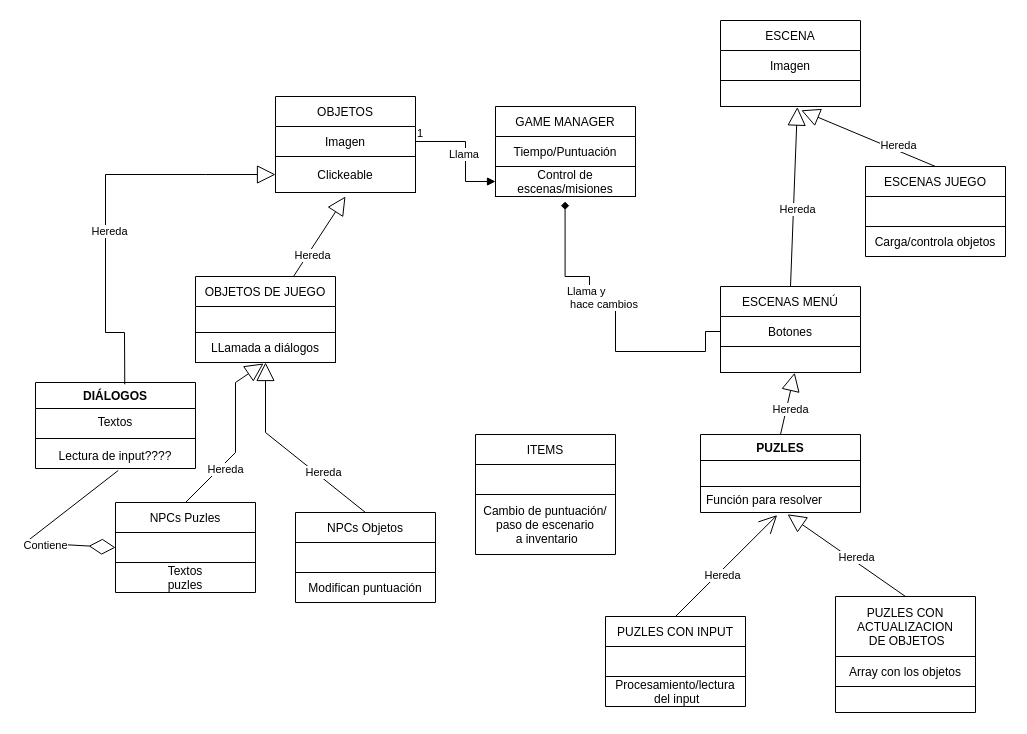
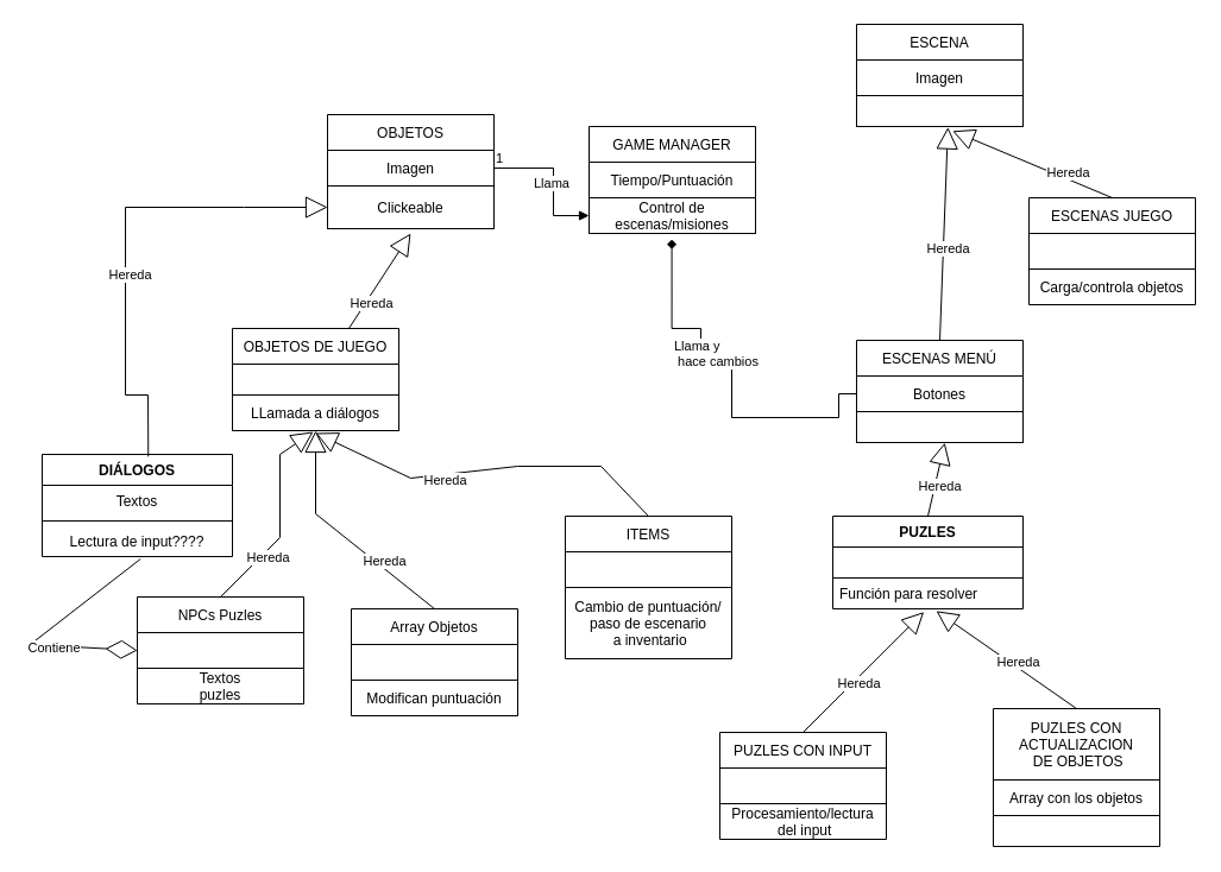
  <mxCell id="0" />
  <mxCell id="1" parent="0" />
  <mxCell id="2" value="OBJETOS" style="swimlane;fontStyle=0;childLayout=stackLayout;horizontal=1;startSize=30;horizontalStack=0;resizeParent=1;resizeParentMax=0;resizeLast=0;collapsible=1;marginBottom=0;" parent="1" vertex="1"><mxGeometry x="270" y="96" width="140" height="96" as="geometry" /></mxCell>
  <mxCell id="3" value="Imagen" style="text;strokeColor=none;fillColor=none;align=center;verticalAlign=middle;spacingLeft=4;spacingRight=4;overflow=hidden;points=[[0,0.5],[1,0.5]];portConstraint=eastwest;rotatable=0;" parent="2" vertex="1"><mxGeometry y="30" width="140" height="30" as="geometry" /></mxCell>
  <mxCell id="4" value="Clickeable" style="text;strokeColor=default;fillColor=none;align=center;verticalAlign=middle;spacingLeft=4;spacingRight=4;overflow=hidden;rotatable=0;points=[[0,0.5],[1,0.5]];portConstraint=eastwest;" parent="2" vertex="1"><mxGeometry y="60" width="140" height="36" as="geometry" /></mxCell>
  <mxCell id="5" value="NPCs Puzles" style="swimlane;fontStyle=0;childLayout=stackLayout;horizontal=1;startSize=30;horizontalStack=0;resizeParent=1;resizeParentMax=0;resizeLast=0;collapsible=1;marginBottom=0;" parent="1" vertex="1"><mxGeometry x="110" y="502" width="140" height="90" as="geometry"><mxRectangle y="1120" width="60" height="30" as="alternateBounds" /></mxGeometry></mxCell>
  <mxCell id="6" value="  " style="text;strokeColor=default;fillColor=none;align=center;verticalAlign=middle;spacingLeft=4;spacingRight=4;overflow=hidden;points=[[0,0.5],[1,0.5]];portConstraint=eastwest;rotatable=0;" parent="5" vertex="1"><mxGeometry y="30" width="140" height="30" as="geometry" /></mxCell>
  <mxCell id="7" value="Textos &#10;puzles" style="text;strokeColor=none;fillColor=none;align=center;verticalAlign=middle;spacingLeft=4;spacingRight=4;overflow=hidden;points=[[0,0.5],[1,0.5]];portConstraint=eastwest;rotatable=0;" parent="5" vertex="1"><mxGeometry y="60" width="140" height="30" as="geometry" /></mxCell>
  <mxCell id="8" value="ITEMS" style="swimlane;fontStyle=0;childLayout=stackLayout;horizontal=1;startSize=30;horizontalStack=0;resizeParent=1;resizeParentMax=0;resizeLast=0;collapsible=1;marginBottom=0;" parent="1" vertex="1"><mxGeometry x="470" y="434" width="140" height="120" as="geometry" /></mxCell>
  <mxCell id="9" value="  " style="text;strokeColor=default;fillColor=none;align=center;verticalAlign=middle;spacingLeft=4;spacingRight=4;overflow=hidden;points=[[0,0.5],[1,0.5]];portConstraint=eastwest;rotatable=0;" parent="8" vertex="1"><mxGeometry y="30" width="140" height="30" as="geometry" /></mxCell>
  <mxCell id="10" value="Cambio de puntuación/&#10;paso de escenario&#10; a inventario" style="text;strokeColor=none;fillColor=none;align=center;verticalAlign=middle;spacingLeft=4;spacingRight=4;overflow=hidden;points=[[0,0.5],[1,0.5]];portConstraint=eastwest;rotatable=0;" parent="8" vertex="1"><mxGeometry y="60" width="140" height="60" as="geometry" /></mxCell>
  <mxCell id="11" value="GAME MANAGER" style="swimlane;fontStyle=0;childLayout=stackLayout;horizontal=1;startSize=30;horizontalStack=0;resizeParent=1;resizeParentMax=0;resizeLast=0;collapsible=1;marginBottom=0;" parent="1" vertex="1"><mxGeometry x="490" y="106" width="140" height="90" as="geometry"><mxRectangle x="540" y="20" width="130" height="30" as="alternateBounds" /></mxGeometry></mxCell>
  <mxCell id="12" value="Tiempo/Puntuación" style="text;strokeColor=none;fillColor=none;align=center;verticalAlign=middle;spacingLeft=4;spacingRight=4;overflow=hidden;points=[[0,0.5],[1,0.5]];portConstraint=eastwest;rotatable=0;" parent="11" vertex="1"><mxGeometry y="30" width="140" height="30" as="geometry" /></mxCell>
  <mxCell id="13" value="Control de&#10;escenas/misiones" style="text;strokeColor=default;fillColor=none;align=center;verticalAlign=middle;spacingLeft=4;spacingRight=4;overflow=hidden;points=[[0,0.5],[1,0.5]];portConstraint=eastwest;rotatable=0;" parent="11" vertex="1"><mxGeometry y="60" width="140" height="30" as="geometry" /></mxCell>
  <mxCell id="14" value="ESCENA" style="swimlane;fontStyle=0;childLayout=stackLayout;horizontal=1;startSize=30;horizontalStack=0;resizeParent=1;resizeParentMax=0;resizeLast=0;collapsible=1;marginBottom=0;" parent="1" vertex="1"><mxGeometry x="715" y="20" width="140" height="86" as="geometry" /></mxCell>
  <mxCell id="15" value="Imagen" style="text;strokeColor=none;fillColor=none;align=center;verticalAlign=middle;spacingLeft=4;spacingRight=4;overflow=hidden;points=[[0,0.5],[1,0.5]];portConstraint=eastwest;rotatable=0;" parent="14" vertex="1"><mxGeometry y="30" width="140" height="30" as="geometry" /></mxCell>
  <mxCell id="16" value="  " style="text;strokeColor=default;fillColor=none;align=left;verticalAlign=top;spacingLeft=4;spacingRight=4;overflow=hidden;rotatable=0;points=[[0,0.5],[1,0.5]];portConstraint=eastwest;" parent="14" vertex="1"><mxGeometry y="60" width="140" height="26" as="geometry" /></mxCell>
  <mxCell id="17" value="ESCENAS MENÚ" style="swimlane;fontStyle=0;childLayout=stackLayout;horizontal=1;startSize=30;horizontalStack=0;resizeParent=1;resizeParentMax=0;resizeLast=0;collapsible=1;marginBottom=0;" parent="1" vertex="1"><mxGeometry x="715" y="286" width="140" height="86" as="geometry" /></mxCell>
  <mxCell id="18" value="Botones" style="text;strokeColor=none;fillColor=none;align=center;verticalAlign=middle;spacingLeft=4;spacingRight=4;overflow=hidden;points=[[0,0.5],[1,0.5]];portConstraint=eastwest;rotatable=0;" parent="17" vertex="1"><mxGeometry y="30" width="140" height="30" as="geometry" /></mxCell>
  <mxCell id="19" value="  " style="text;strokeColor=default;fillColor=none;align=left;verticalAlign=top;spacingLeft=4;spacingRight=4;overflow=hidden;rotatable=0;points=[[0,0.5],[1,0.5]];portConstraint=eastwest;" parent="17" vertex="1"><mxGeometry y="60" width="140" height="26" as="geometry" /></mxCell>
  <mxCell id="20" value="ESCENAS JUEGO" style="swimlane;fontStyle=0;childLayout=stackLayout;horizontal=1;startSize=30;horizontalStack=0;resizeParent=1;resizeParentMax=0;resizeLast=0;collapsible=1;marginBottom=0;" parent="1" vertex="1"><mxGeometry x="860" y="166" width="140" height="90" as="geometry" /></mxCell>
  <mxCell id="21" value="  " style="text;strokeColor=default;fillColor=none;align=center;verticalAlign=middle;spacingLeft=4;spacingRight=4;overflow=hidden;points=[[0,0.5],[1,0.5]];portConstraint=eastwest;rotatable=0;" parent="20" vertex="1"><mxGeometry y="30" width="140" height="30" as="geometry" /></mxCell>
  <mxCell id="22" value="Carga/controla objetos" style="text;strokeColor=none;fillColor=none;align=center;verticalAlign=middle;spacingLeft=4;spacingRight=4;overflow=hidden;points=[[0,0.5],[1,0.5]];portConstraint=eastwest;rotatable=0;" parent="20" vertex="1"><mxGeometry y="60" width="140" height="30" as="geometry" /></mxCell>
  <mxCell id="23" value="PUZLES CON INPUT" style="swimlane;fontStyle=0;childLayout=stackLayout;horizontal=1;startSize=30;horizontalStack=0;resizeParent=1;resizeParentMax=0;resizeLast=0;collapsible=1;marginBottom=0;" parent="1" vertex="1"><mxGeometry x="600" y="616" width="140" height="90" as="geometry" /></mxCell>
  <mxCell id="24" value="  " style="text;strokeColor=default;fillColor=none;align=left;verticalAlign=middle;spacingLeft=4;spacingRight=4;overflow=hidden;points=[[0,0.5],[1,0.5]];portConstraint=eastwest;rotatable=0;" parent="23" vertex="1"><mxGeometry y="30" width="140" height="30" as="geometry" /></mxCell>
  <mxCell id="25" value="Procesamiento/lectura&#10; del input" style="text;strokeColor=none;fillColor=none;align=center;verticalAlign=middle;spacingLeft=4;spacingRight=4;overflow=hidden;points=[[0,0.5],[1,0.5]];portConstraint=eastwest;rotatable=0;" parent="23" vertex="1"><mxGeometry y="60" width="140" height="30" as="geometry" /></mxCell>
  <mxCell id="26" value="PUZLES CON &#10;ACTUALIZACION&#10; DE OBJETOS" style="swimlane;fontStyle=0;childLayout=stackLayout;horizontal=1;startSize=60;horizontalStack=0;resizeParent=1;resizeParentMax=0;resizeLast=0;collapsible=1;marginBottom=0;" parent="1" vertex="1"><mxGeometry x="830" y="596" width="140" height="116" as="geometry" /></mxCell>
  <mxCell id="27" value="Array con los objetos" style="text;strokeColor=default;fillColor=none;align=center;verticalAlign=middle;spacingLeft=4;spacingRight=4;overflow=hidden;points=[[0,0.5],[1,0.5]];portConstraint=eastwest;rotatable=0;" parent="26" vertex="1"><mxGeometry y="60" width="140" height="30" as="geometry" /></mxCell>
  <mxCell id="28" value="  " style="text;strokeColor=none;fillColor=none;align=left;verticalAlign=top;spacingLeft=4;spacingRight=4;overflow=hidden;rotatable=0;points=[[0,0.5],[1,0.5]];portConstraint=eastwest;" parent="26" vertex="1"><mxGeometry y="90" width="140" height="26" as="geometry" /></mxCell>
  <mxCell id="29" value="OBJETOS DE JUEGO" style="swimlane;fontStyle=0;childLayout=stackLayout;horizontal=1;startSize=30;horizontalStack=0;resizeParent=1;resizeParentMax=0;resizeLast=0;collapsible=1;marginBottom=0;" parent="1" vertex="1"><mxGeometry x="190" y="276" width="140" height="86" as="geometry"><mxRectangle x="90" y="910" width="150" height="30" as="alternateBounds" /></mxGeometry></mxCell>
  <mxCell id="30" value="  " style="text;strokeColor=none;fillColor=none;align=left;verticalAlign=top;spacingLeft=4;spacingRight=4;overflow=hidden;rotatable=0;points=[[0,0.5],[1,0.5]];portConstraint=eastwest;" parent="29" vertex="1"><mxGeometry y="30" width="140" height="26" as="geometry" /></mxCell>
  <mxCell id="31" value="LLamada a diálogos" style="text;strokeColor=default;fillColor=none;align=center;verticalAlign=middle;spacingLeft=4;spacingRight=4;overflow=hidden;points=[[0,0.5],[1,0.5]];portConstraint=eastwest;rotatable=0;" parent="29" vertex="1"><mxGeometry y="56" width="140" height="30" as="geometry" /></mxCell>
  <mxCell id="32" value="Llama" style="endArrow=block;endFill=1;html=1;edgeStyle=orthogonalEdgeStyle;align=left;verticalAlign=top;rounded=0;exitX=1;exitY=0.5;exitDx=0;exitDy=0;entryX=0;entryY=0.5;entryDx=0;entryDy=0;" parent="1" source="3" edge="1"><mxGeometry x="-0.471" relative="1" as="geometry"><mxPoint x="490" y="406" as="sourcePoint" /><mxPoint x="490" y="181" as="targetPoint" /><Array as="points"><mxPoint x="460" y="141" /><mxPoint x="460" y="181" /></Array><mxPoint as="offset" /></mxGeometry></mxCell>
  <mxCell id="33" value="1" style="edgeLabel;resizable=0;html=1;align=left;verticalAlign=bottom;" parent="32" connectable="0" vertex="1"><mxGeometry x="-1" relative="1" as="geometry" /></mxCell>
  <mxCell id="34" value="Hereda" style="endArrow=block;endSize=16;endFill=0;html=1;rounded=0;exitX=0.5;exitY=0;exitDx=0;exitDy=0;entryX=0.486;entryY=1.033;entryDx=0;entryDy=0;entryPerimeter=0;" parent="1" source="5" target="31" edge="1"><mxGeometry x="-0.418" y="-5" width="160" relative="1" as="geometry"><mxPoint x="490" y="406" as="sourcePoint" /><mxPoint x="338" y="337" as="targetPoint" /><mxPoint as="offset" /><Array as="points"><mxPoint x="230" y="452" /><mxPoint x="230" y="382" /></Array></mxGeometry></mxCell>
+ <mxCell id="35" value="Hereda" style="endArrow=block;endSize=16;endFill=0;html=1;rounded=0;exitX=0.5;exitY=0;exitDx=0;exitDy=0;entryX=0.5;entryY=1.067;entryDx=0;entryDy=0;entryPerimeter=0;" parent="1" source="8" target="31" edge="1"><mxGeometry x="0.238" y="5" width="160" relative="1" as="geometry"><mxPoint x="260" y="496" as="sourcePoint" /><mxPoint x="340" y="336" as="targetPoint" /><mxPoint as="offset" /><Array as="points"><mxPoint x="500" y="392" /><mxPoint x="430" y="392" /><mxPoint x="340" y="402" /></Array></mxGeometry></mxCell>
  <mxCell id="36" value="DIÁLOGOS" style="swimlane;fontStyle=1;align=center;verticalAlign=top;childLayout=stackLayout;horizontal=1;startSize=26;horizontalStack=0;resizeParent=1;resizeParentMax=0;resizeLast=0;collapsible=1;marginBottom=0;strokeColor=default;fillColor=none;" parent="1" vertex="1"><mxGeometry x="30" y="382" width="160" height="86" as="geometry" /></mxCell>
  <mxCell id="37" value="Textos" style="text;strokeColor=none;fillColor=none;align=center;verticalAlign=middle;spacingLeft=4;spacingRight=4;overflow=hidden;rotatable=0;points=[[0,0.5],[1,0.5]];portConstraint=eastwest;" parent="36" vertex="1"><mxGeometry y="26" width="160" height="26" as="geometry" /></mxCell>
  <mxCell id="38" value="" style="line;strokeWidth=1;fillColor=none;align=left;verticalAlign=middle;spacingTop=-1;spacingLeft=3;spacingRight=3;rotatable=0;labelPosition=right;points=[];portConstraint=eastwest;" parent="36" vertex="1"><mxGeometry y="52" width="160" height="8" as="geometry" /></mxCell>
  <mxCell id="39" value="Lectura de input????" style="text;strokeColor=none;fillColor=none;align=center;verticalAlign=middle;spacingLeft=4;spacingRight=4;overflow=hidden;rotatable=0;points=[[0,0.5],[1,0.5]];portConstraint=eastwest;" parent="36" vertex="1"><mxGeometry y="60" width="160" height="26" as="geometry" /></mxCell>
  <mxCell id="40" value="Hereda" style="endArrow=block;endSize=16;endFill=0;html=1;rounded=0;exitX=0.5;exitY=0;exitDx=0;exitDy=0;entryX=0.549;entryY=1.023;entryDx=0;entryDy=0;entryPerimeter=0;" parent="1" source="17" edge="1" target="16"><mxGeometry x="-0.139" y="-4" width="160" relative="1" as="geometry"><mxPoint x="260" y="496" as="sourcePoint" /><mxPoint x="860" y="-54" as="targetPoint" /><mxPoint as="offset" /></mxGeometry></mxCell>
  <mxCell id="41" value="Hereda" style="endArrow=block;endSize=16;endFill=0;html=1;rounded=0;exitX=0.5;exitY=0;exitDx=0;exitDy=0;entryX=0.577;entryY=1.146;entryDx=0;entryDy=0;entryPerimeter=0;" parent="1" source="20" target="16" edge="1"><mxGeometry x="-0.418" y="-5" width="160" relative="1" as="geometry"><mxPoint x="470" y="496" as="sourcePoint" /><mxPoint x="350" y="338.01" as="targetPoint" /><mxPoint as="offset" /></mxGeometry></mxCell>
  <mxCell id="42" value="Llama y&lt;br&gt;&amp;nbsp;hace cambios" style="endArrow=diamond;endFill=1;html=1;edgeStyle=orthogonalEdgeStyle;align=left;verticalAlign=top;rounded=0;exitX=0;exitY=0.5;exitDx=0;exitDy=0;entryX=0.497;entryY=1.167;entryDx=0;entryDy=0;entryPerimeter=0;" parent="1" source="18" target="13" edge="1"><mxGeometry x="0.648" y="-20" relative="1" as="geometry"><mxPoint x="420" y="151" as="sourcePoint" /><mxPoint x="560" y="222.988" as="targetPoint" /><mxPoint x="-20" y="20" as="offset" /><Array as="points"><mxPoint x="700" y="331" /><mxPoint x="700" y="351" /><mxPoint x="610" y="351" /><mxPoint x="610" y="296" /><mxPoint x="584" y="296" /><mxPoint x="584" y="276" /><mxPoint x="560" y="276" /></Array></mxGeometry></mxCell>
  <mxCell id="43" value="PUZLES" style="swimlane;fontStyle=1;align=center;verticalAlign=top;childLayout=stackLayout;horizontal=1;startSize=26;horizontalStack=0;resizeParent=1;resizeParentMax=0;resizeLast=0;collapsible=1;marginBottom=0;strokeColor=default;fillColor=none;" parent="1" vertex="1"><mxGeometry x="695" y="434" width="160" height="78" as="geometry" /></mxCell>
  <mxCell id="44" value=" " style="text;strokeColor=default;fillColor=none;align=left;verticalAlign=top;spacingLeft=4;spacingRight=4;overflow=hidden;rotatable=0;points=[[0,0.5],[1,0.5]];portConstraint=eastwest;" parent="43" vertex="1"><mxGeometry y="26" width="160" height="26" as="geometry" /></mxCell>
  <mxCell id="45" value="Función para resolver" style="text;strokeColor=none;fillColor=none;align=left;verticalAlign=top;spacingLeft=4;spacingRight=4;overflow=hidden;rotatable=0;points=[[0,0.5],[1,0.5]];portConstraint=eastwest;" parent="43" vertex="1"><mxGeometry y="52" width="160" height="26" as="geometry" /></mxCell>
  <mxCell id="46" value="Hereda" style="endArrow=block;endSize=16;endFill=0;html=1;rounded=0;exitX=0.5;exitY=0;exitDx=0;exitDy=0;entryX=0.53;entryY=1.008;entryDx=0;entryDy=0;entryPerimeter=0;" parent="1" source="43" target="19" edge="1"><mxGeometry x="-0.139" y="-4" width="160" relative="1" as="geometry"><mxPoint x="740" y="316" as="sourcePoint" /><mxPoint x="780" y="376" as="targetPoint" /><mxPoint as="offset" /></mxGeometry></mxCell>
  <mxCell id="47" value="Hereda" style="endArrow=block;endSize=16;endFill=0;html=1;rounded=0;exitX=0.558;exitY=0.021;exitDx=0;exitDy=0;entryX=0;entryY=0.5;entryDx=0;entryDy=0;exitPerimeter=0;" parent="1" source="36" target="4" edge="1"><mxGeometry x="-0.139" y="-4" width="160" relative="1" as="geometry"><mxPoint x="740" y="316" as="sourcePoint" /><mxPoint x="826.02" y="195.01" as="targetPoint" /><mxPoint as="offset" /><Array as="points"><mxPoint x="119" y="332" /><mxPoint x="100" y="332" /><mxPoint x="100" y="174" /><mxPoint x="200" y="174" /></Array></mxGeometry></mxCell>
  <mxCell id="48" value="Hereda" style="endArrow=block;endSize=16;endFill=0;html=1;rounded=0;" parent="1" source="29" edge="1"><mxGeometry x="-0.418" y="-5" width="160" relative="1" as="geometry"><mxPoint x="410" y="535" as="sourcePoint" /><mxPoint x="340" y="196" as="targetPoint" /><mxPoint as="offset" /></mxGeometry></mxCell>
- <mxCell id="49" value="Hereda" style="endArrow=open;endSize=16;endFill=0;html=1;rounded=0;exitX=0.5;exitY=0;exitDx=0;exitDy=0;entryX=0.479;entryY=1.1;entryDx=0;entryDy=0;entryPerimeter=0;" parent="1" source="23" target="45" edge="1"><mxGeometry x="-0.139" y="-4" width="160" relative="1" as="geometry"><mxPoint x="785" y="444" as="sourcePoint" /><mxPoint x="780" y="546" as="targetPoint" /><mxPoint as="offset" /></mxGeometry></mxCell>
+ <mxCell id="49" value="Hereda" style="endArrow=block;endSize=16;endFill=0;html=1;rounded=0;exitX=0.5;exitY=0;exitDx=0;exitDy=0;entryX=0.479;entryY=1.1;entryDx=0;entryDy=0;entryPerimeter=0;" parent="1" source="23" target="45" edge="1"><mxGeometry x="-0.139" y="-4" width="160" relative="1" as="geometry"><mxPoint x="785" y="444" as="sourcePoint" /><mxPoint x="780" y="546" as="targetPoint" /><mxPoint as="offset" /></mxGeometry></mxCell>
  <mxCell id="50" value="Hereda" style="endArrow=block;endSize=16;endFill=0;html=1;rounded=0;entryX=0.544;entryY=1.069;entryDx=0;entryDy=0;entryPerimeter=0;exitX=0.5;exitY=0;exitDx=0;exitDy=0;" parent="1" source="26" target="45" edge="1"><mxGeometry x="-0.139" y="-4" width="160" relative="1" as="geometry"><mxPoint x="680" y="626" as="sourcePoint" /><mxPoint x="781.64" y="524.6" as="targetPoint" /><mxPoint as="offset" /></mxGeometry></mxCell>
  <mxCell id="51" value="" style="endArrow=diamondThin;endFill=0;endSize=24;html=1;rounded=0;exitX=0.517;exitY=1.077;exitDx=0;exitDy=0;exitPerimeter=0;entryX=0;entryY=0.5;entryDx=0;entryDy=0;" edge="1" parent="1" source="39" target="6"><mxGeometry width="160" relative="1" as="geometry"><mxPoint x="450" y="402" as="sourcePoint" /><mxPoint x="100" y="602" as="targetPoint" /><Array as="points"><mxPoint x="20" y="542" /></Array></mxGeometry></mxCell>
  <mxCell id="52" value="Contiene" style="edgeLabel;html=1;align=center;verticalAlign=middle;resizable=0;points=[];" vertex="1" connectable="0" parent="51"><mxGeometry x="0.319" y="-1" relative="1" as="geometry"><mxPoint as="offset" /></mxGeometry></mxCell>
- <mxCell id="53" value="NPCs Objetos" style="swimlane;fontStyle=0;childLayout=stackLayout;horizontal=1;startSize=30;horizontalStack=0;resizeParent=1;resizeParentMax=0;resizeLast=0;collapsible=1;marginBottom=0;" vertex="1" parent="1"><mxGeometry x="290" y="512" width="140" height="90" as="geometry"><mxRectangle y="1120" width="60" height="30" as="alternateBounds" /></mxGeometry></mxCell>
+ <mxCell id="53" value="Array Objetos" style="swimlane;fontStyle=0;childLayout=stackLayout;horizontal=1;startSize=30;horizontalStack=0;resizeParent=1;resizeParentMax=0;resizeLast=0;collapsible=1;marginBottom=0;" vertex="1" parent="1"><mxGeometry x="290" y="512" width="140" height="90" as="geometry"><mxRectangle y="1120" width="60" height="30" as="alternateBounds" /></mxGeometry></mxCell>
  <mxCell id="54" value="  " style="text;strokeColor=default;fillColor=none;align=center;verticalAlign=middle;spacingLeft=4;spacingRight=4;overflow=hidden;points=[[0,0.5],[1,0.5]];portConstraint=eastwest;rotatable=0;" vertex="1" parent="53"><mxGeometry y="30" width="140" height="30" as="geometry" /></mxCell>
  <mxCell id="55" value="Modifican puntuación" style="text;strokeColor=none;fillColor=none;align=center;verticalAlign=middle;spacingLeft=4;spacingRight=4;overflow=hidden;points=[[0,0.5],[1,0.5]];portConstraint=eastwest;rotatable=0;" vertex="1" parent="53"><mxGeometry y="60" width="140" height="30" as="geometry" /></mxCell>
  <mxCell id="56" value="Hereda" style="endArrow=block;endSize=16;endFill=0;html=1;rounded=0;exitX=0.5;exitY=0;exitDx=0;exitDy=0;" edge="1" parent="1" source="53"><mxGeometry x="-0.418" y="-5" width="160" relative="1" as="geometry"><mxPoint x="190" y="512" as="sourcePoint" /><mxPoint x="260" y="362" as="targetPoint" /><mxPoint as="offset" /><Array as="points"><mxPoint x="260" y="432" /></Array></mxGeometry></mxCell>
